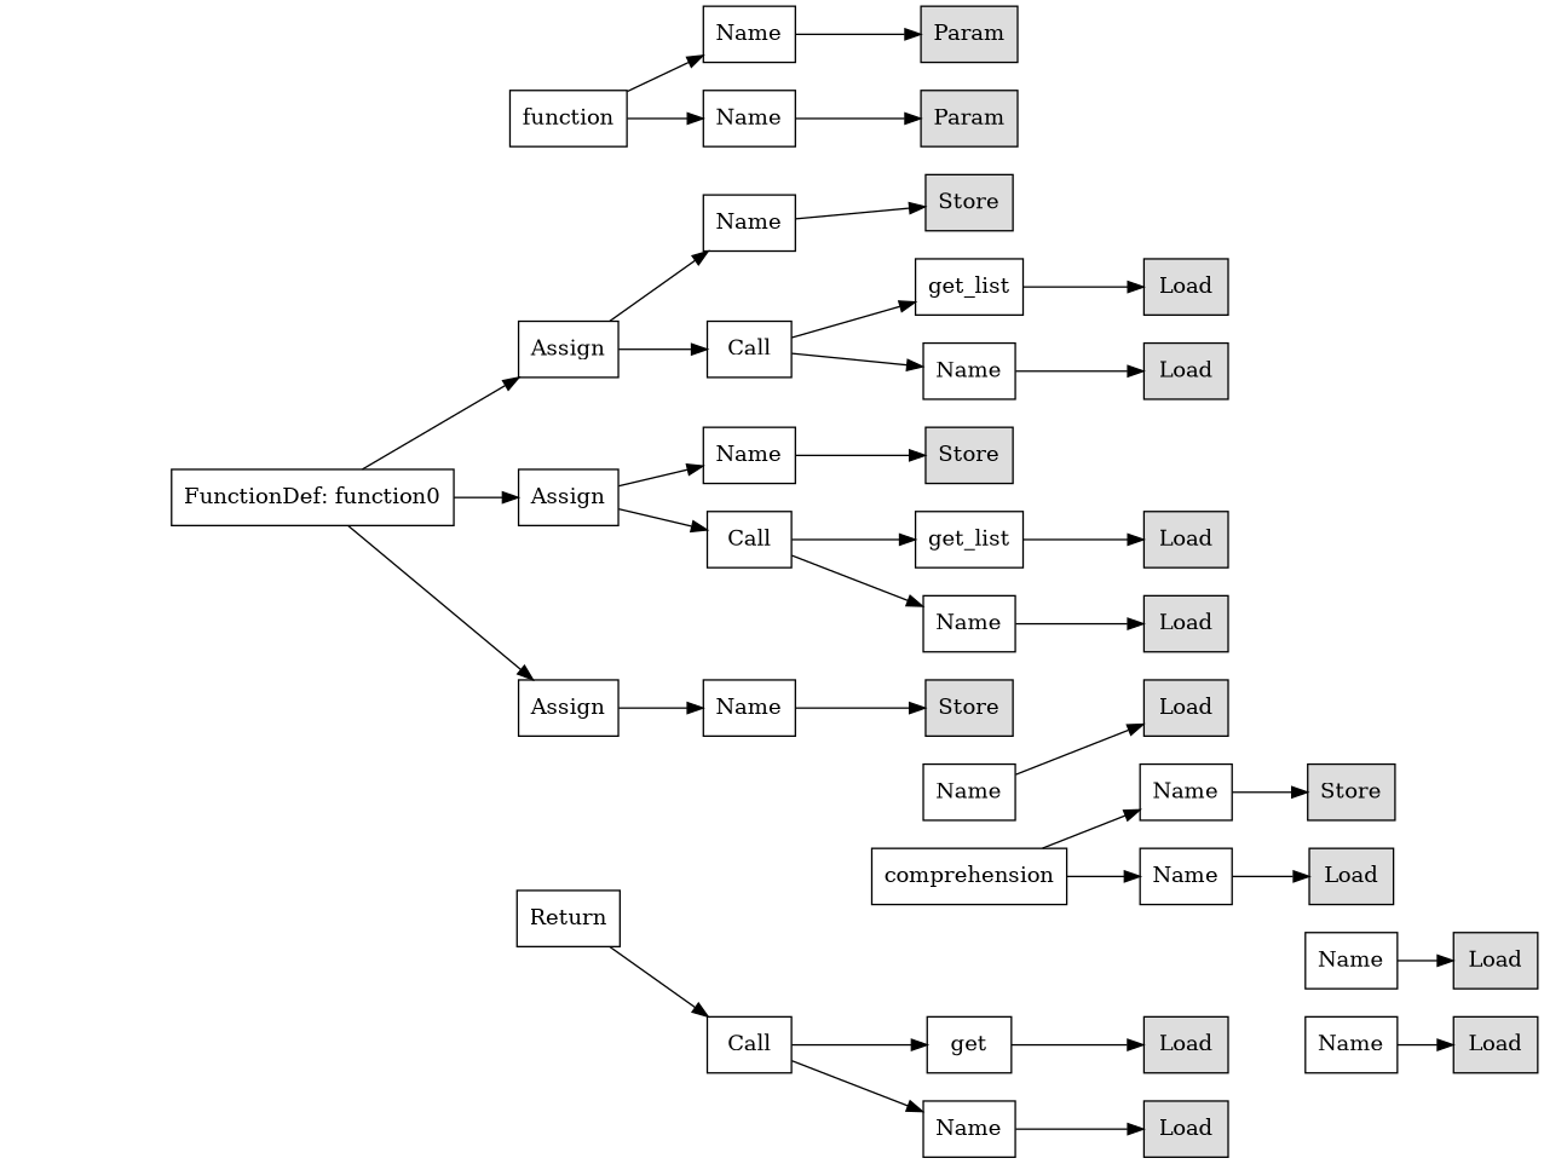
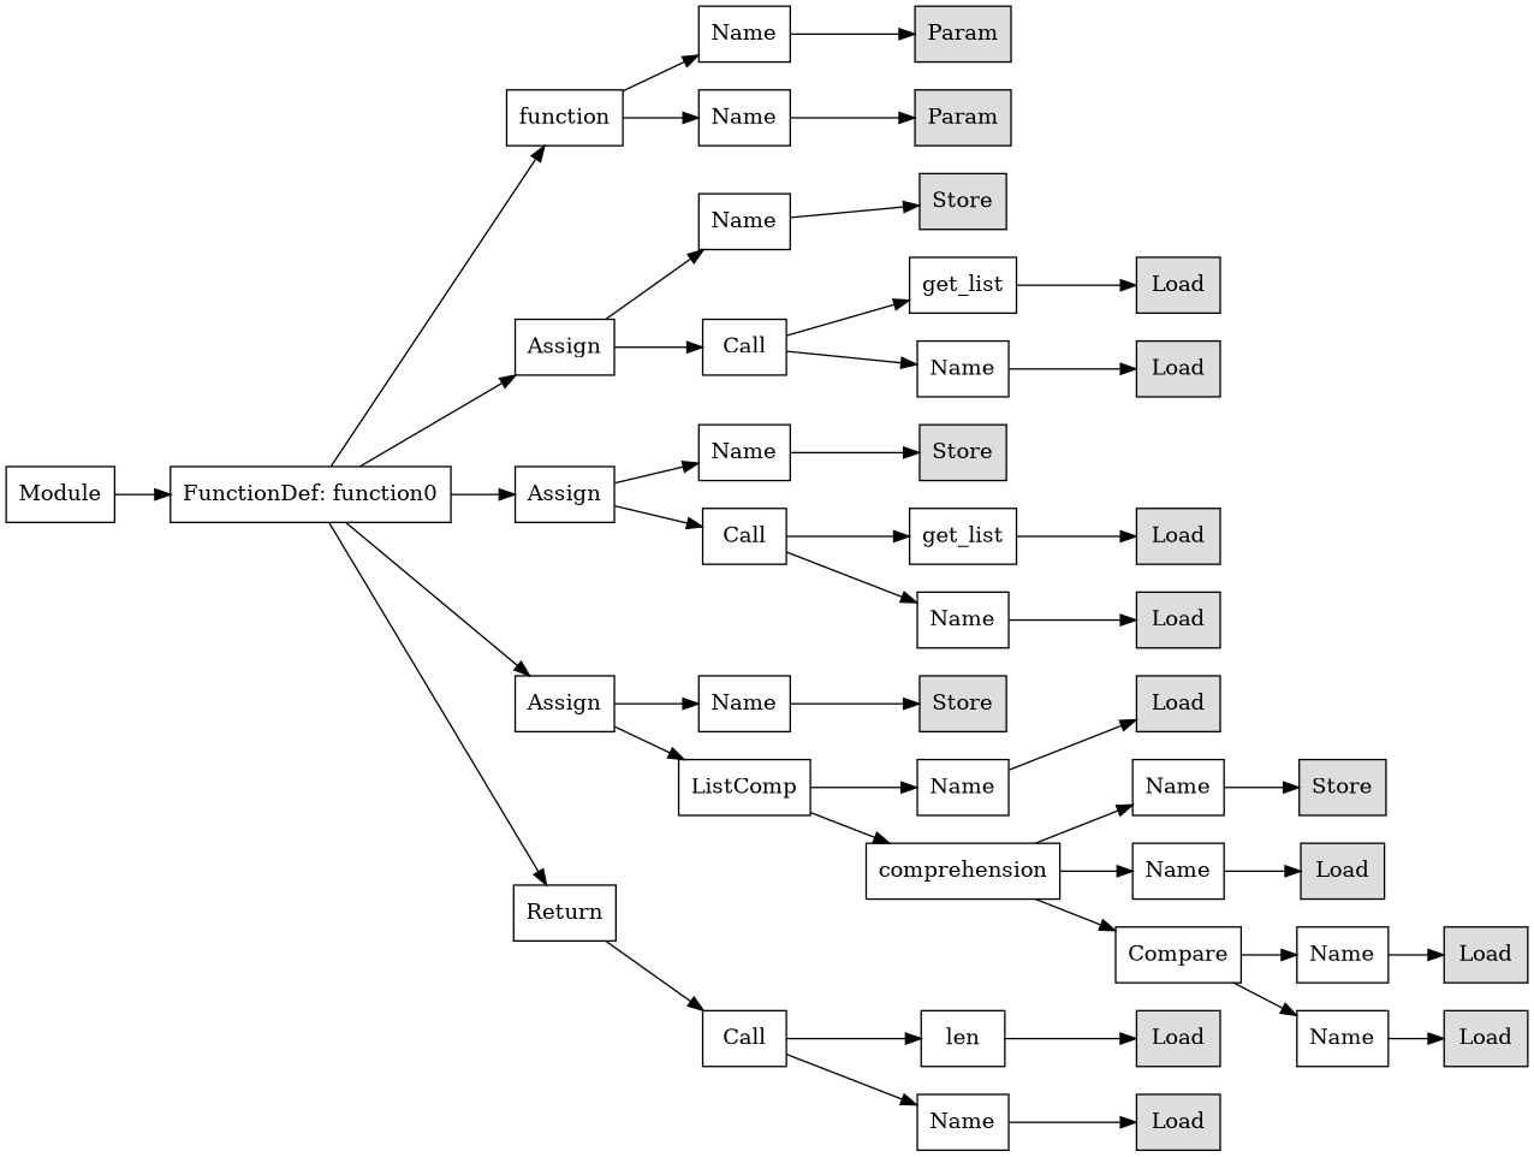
  digraph {
    rankdir=LR
    node [shape=rect]
+   n1 [label=Module]
    n2 [label="FunctionDef: function0"]
    n3 [label=function]
    n4 [label=Assign]
    n5 [label=Assign]
    n6 [label=Assign]
    n7 [label=Return]
    n8 [label=Name]
    n9 [label=Name]
    n10 [label=Name]
    n11 [label=Call]
    n12 [label=Name]
    n13 [label=Call]
    n14 [label=Name]
+   n15 [label=ListComp]
    n16 [label=Call]
    n17 [fillcolor="#dddddd" label=Param style=filled]
    n18 [fillcolor="#dddddd" label=Param style=filled]
    n19 [fillcolor="#dddddd" label=Store style=filled]
    n20 [label=get_list]
    n21 [label=Name]
    n22 [fillcolor="#dddddd" label=Store style=filled]
    n23 [label=get_list]
    n24 [label=Name]
    n25 [fillcolor="#dddddd" label=Store style=filled]
    n26 [label=Name]
    n27 [label=comprehension]
-   n28 [label=get]
+   n28 [label=len]
    n29 [label=Name]
    n30 [fillcolor="#dddddd" label=Load style=filled]
    n31 [fillcolor="#dddddd" label=Load style=filled]
    n32 [fillcolor="#dddddd" label=Load style=filled]
    n33 [fillcolor="#dddddd" label=Load style=filled]
    n34 [fillcolor="#dddddd" label=Load style=filled]
    n35 [label=Name]
    n36 [label=Name]
+   n37 [label=Compare]
    n38 [fillcolor="#dddddd" label=Load style=filled]
    n39 [fillcolor="#dddddd" label=Load style=filled]
    n40 [fillcolor="#dddddd" label=Store style=filled]
    n41 [fillcolor="#dddddd" label=Load style=filled]
    n42 [label=Name]
    n43 [label=Name]
    n44 [fillcolor="#dddddd" label=Load style=filled]
    n45 [fillcolor="#dddddd" label=Load style=filled]
+   n1 -> n2
+   n2 -> n3
    n2 -> n4
    n2 -> n5
    n2 -> n6
+   n2 -> n7
    n3 -> n8
    n3 -> n9
    n4 -> n10
    n4 -> n11
    n5 -> n12
    n5 -> n13
    n6 -> n14
+   n6 -> n15
    n7 -> n16
    n8 -> n17
    n9 -> n18
    n10 -> n19
    n11 -> n20
    n11 -> n21
    n12 -> n22
    n13 -> n23
    n13 -> n24
    n14 -> n25
+   n15 -> n26
+   n15 -> n27
    n16 -> n28
    n16 -> n29
    n20 -> n30
    n21 -> n31
    n23 -> n32
    n24 -> n33
    n26 -> n34
    n27 -> n35
    n27 -> n36
+   n27 -> n37
    n28 -> n38
    n29 -> n39
    n35 -> n40
    n36 -> n41
+   n37 -> n42
+   n37 -> n43
    n42 -> n44
    n43 -> n45
  }
